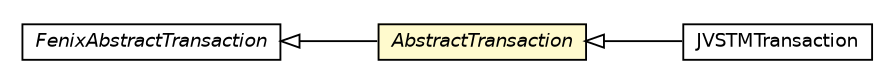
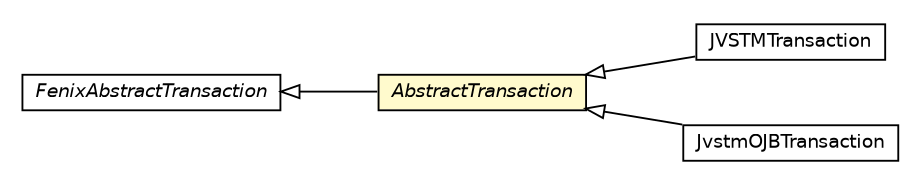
  digraph {
    nodesep=0.25
    rankdir=LR
    ranksep=0.5
    node [fontcolor=black fontname=Helvetica fontsize=10.0 shape=plaintext]
    edge [arrowtail=empty dir=back fontname=Helvetica fontsize=10 headport=p labelfontname=Helvetica labelfontsize=10 tailport=p]
    n1 [label=<<table title="pt.ist.fenixframework.FenixAbstractTransaction" border="0" cellborder="1" cellspacing="0" cellpadding="2" port="p" href="../FenixAbstractTransaction.html"> 		<tr><td><table border="0" cellspacing="0" cellpadding="1"> <tr><td align="center" balign="center"><font face="Helvetica-Oblique"> FenixAbstractTransaction </font></td></tr> 		</table></td></tr> 		</table>>]
    n2 [label=<<table title="pt.ist.fenixframework.core.AbstractTransaction" border="0" cellborder="1" cellspacing="0" cellpadding="2" port="p" bgcolor="lemonChiffon" href="./AbstractTransaction.html"> 		<tr><td><table border="0" cellspacing="0" cellpadding="1"> <tr><td align="center" balign="center"><font face="Helvetica-Oblique"> AbstractTransaction </font></td></tr> 		</table></td></tr> 		</table>>]
    n3 [label=<<table title="pt.ist.fenixframework.backend.jvstm.JVSTMTransaction" border="0" cellborder="1" cellspacing="0" cellpadding="2" port="p" href="../backend/jvstm/JVSTMTransaction.html"> 		<tr><td><table border="0" cellspacing="0" cellpadding="1"> <tr><td align="center" balign="center"> JVSTMTransaction </td></tr> 		</table></td></tr> 		</table>>]
+   n4 [label=<<table title="pt.ist.fenixframework.backend.jvstmojb.JvstmOJBTransaction" border="0" cellborder="1" cellspacing="0" cellpadding="2" port="p" href="../backend/jvstmojb/JvstmOJBTransaction.html"> 		<tr><td><table border="0" cellspacing="0" cellpadding="1"> <tr><td align="center" balign="center"> JvstmOJBTransaction </td></tr> 		</table></td></tr> 		</table>>]
    n1 -> n2
    n2 -> n3
+   n2 -> n4
  }
